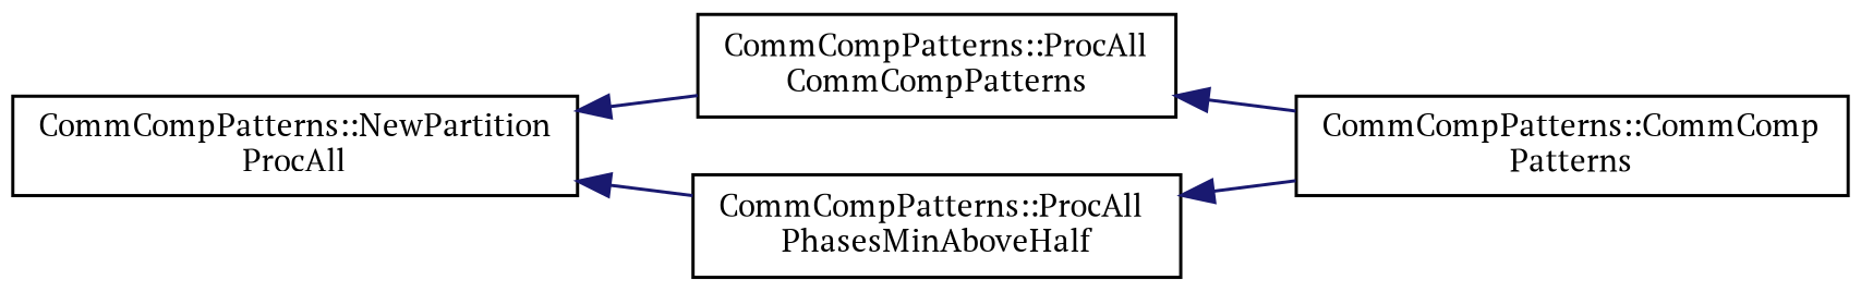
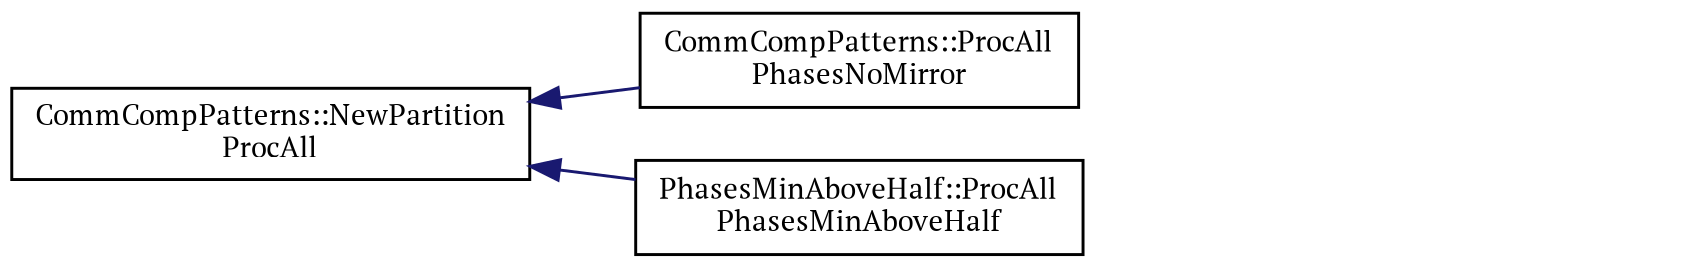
  digraph {
    fontname="PT Serif"
    rankdir=LR
    node [color=black fillcolor=white fontname="PT Serif" fontsize=10 shape=record style=filled]
    edge [color=midnightblue dir=back fontname="PT Serif" fontsize=10 labelfontname=Helvetica labelfontsize=10 style=solid]
    n1 [height=0.2 label="CommCompPatterns::NewPartition\lProcAll" width=0.4]
-   n2 [height=0.2 label="CommCompPatterns::ProcAll\lCommCompPatterns" width=0.4]
-   n3 [height=0.2 label="CommCompPatterns::ProcAll\lPhasesMinAboveHalf" width=0.4]
-   n4 [height=0.2 label="CommCompPatterns::CommComp\lPatterns" width=0.4]
+   n2 [height=0.2 label="CommCompPatterns::ProcAll\lPhasesNoMirror" width=0.4]
+   n3 [height=0.2 label="PhasesMinAboveHalf::ProcAll\lPhasesMinAboveHalf" width=0.4]
    n1 -> n2
    n1 -> n3
-   n2 -> n4
-   n3 -> n4
  }
